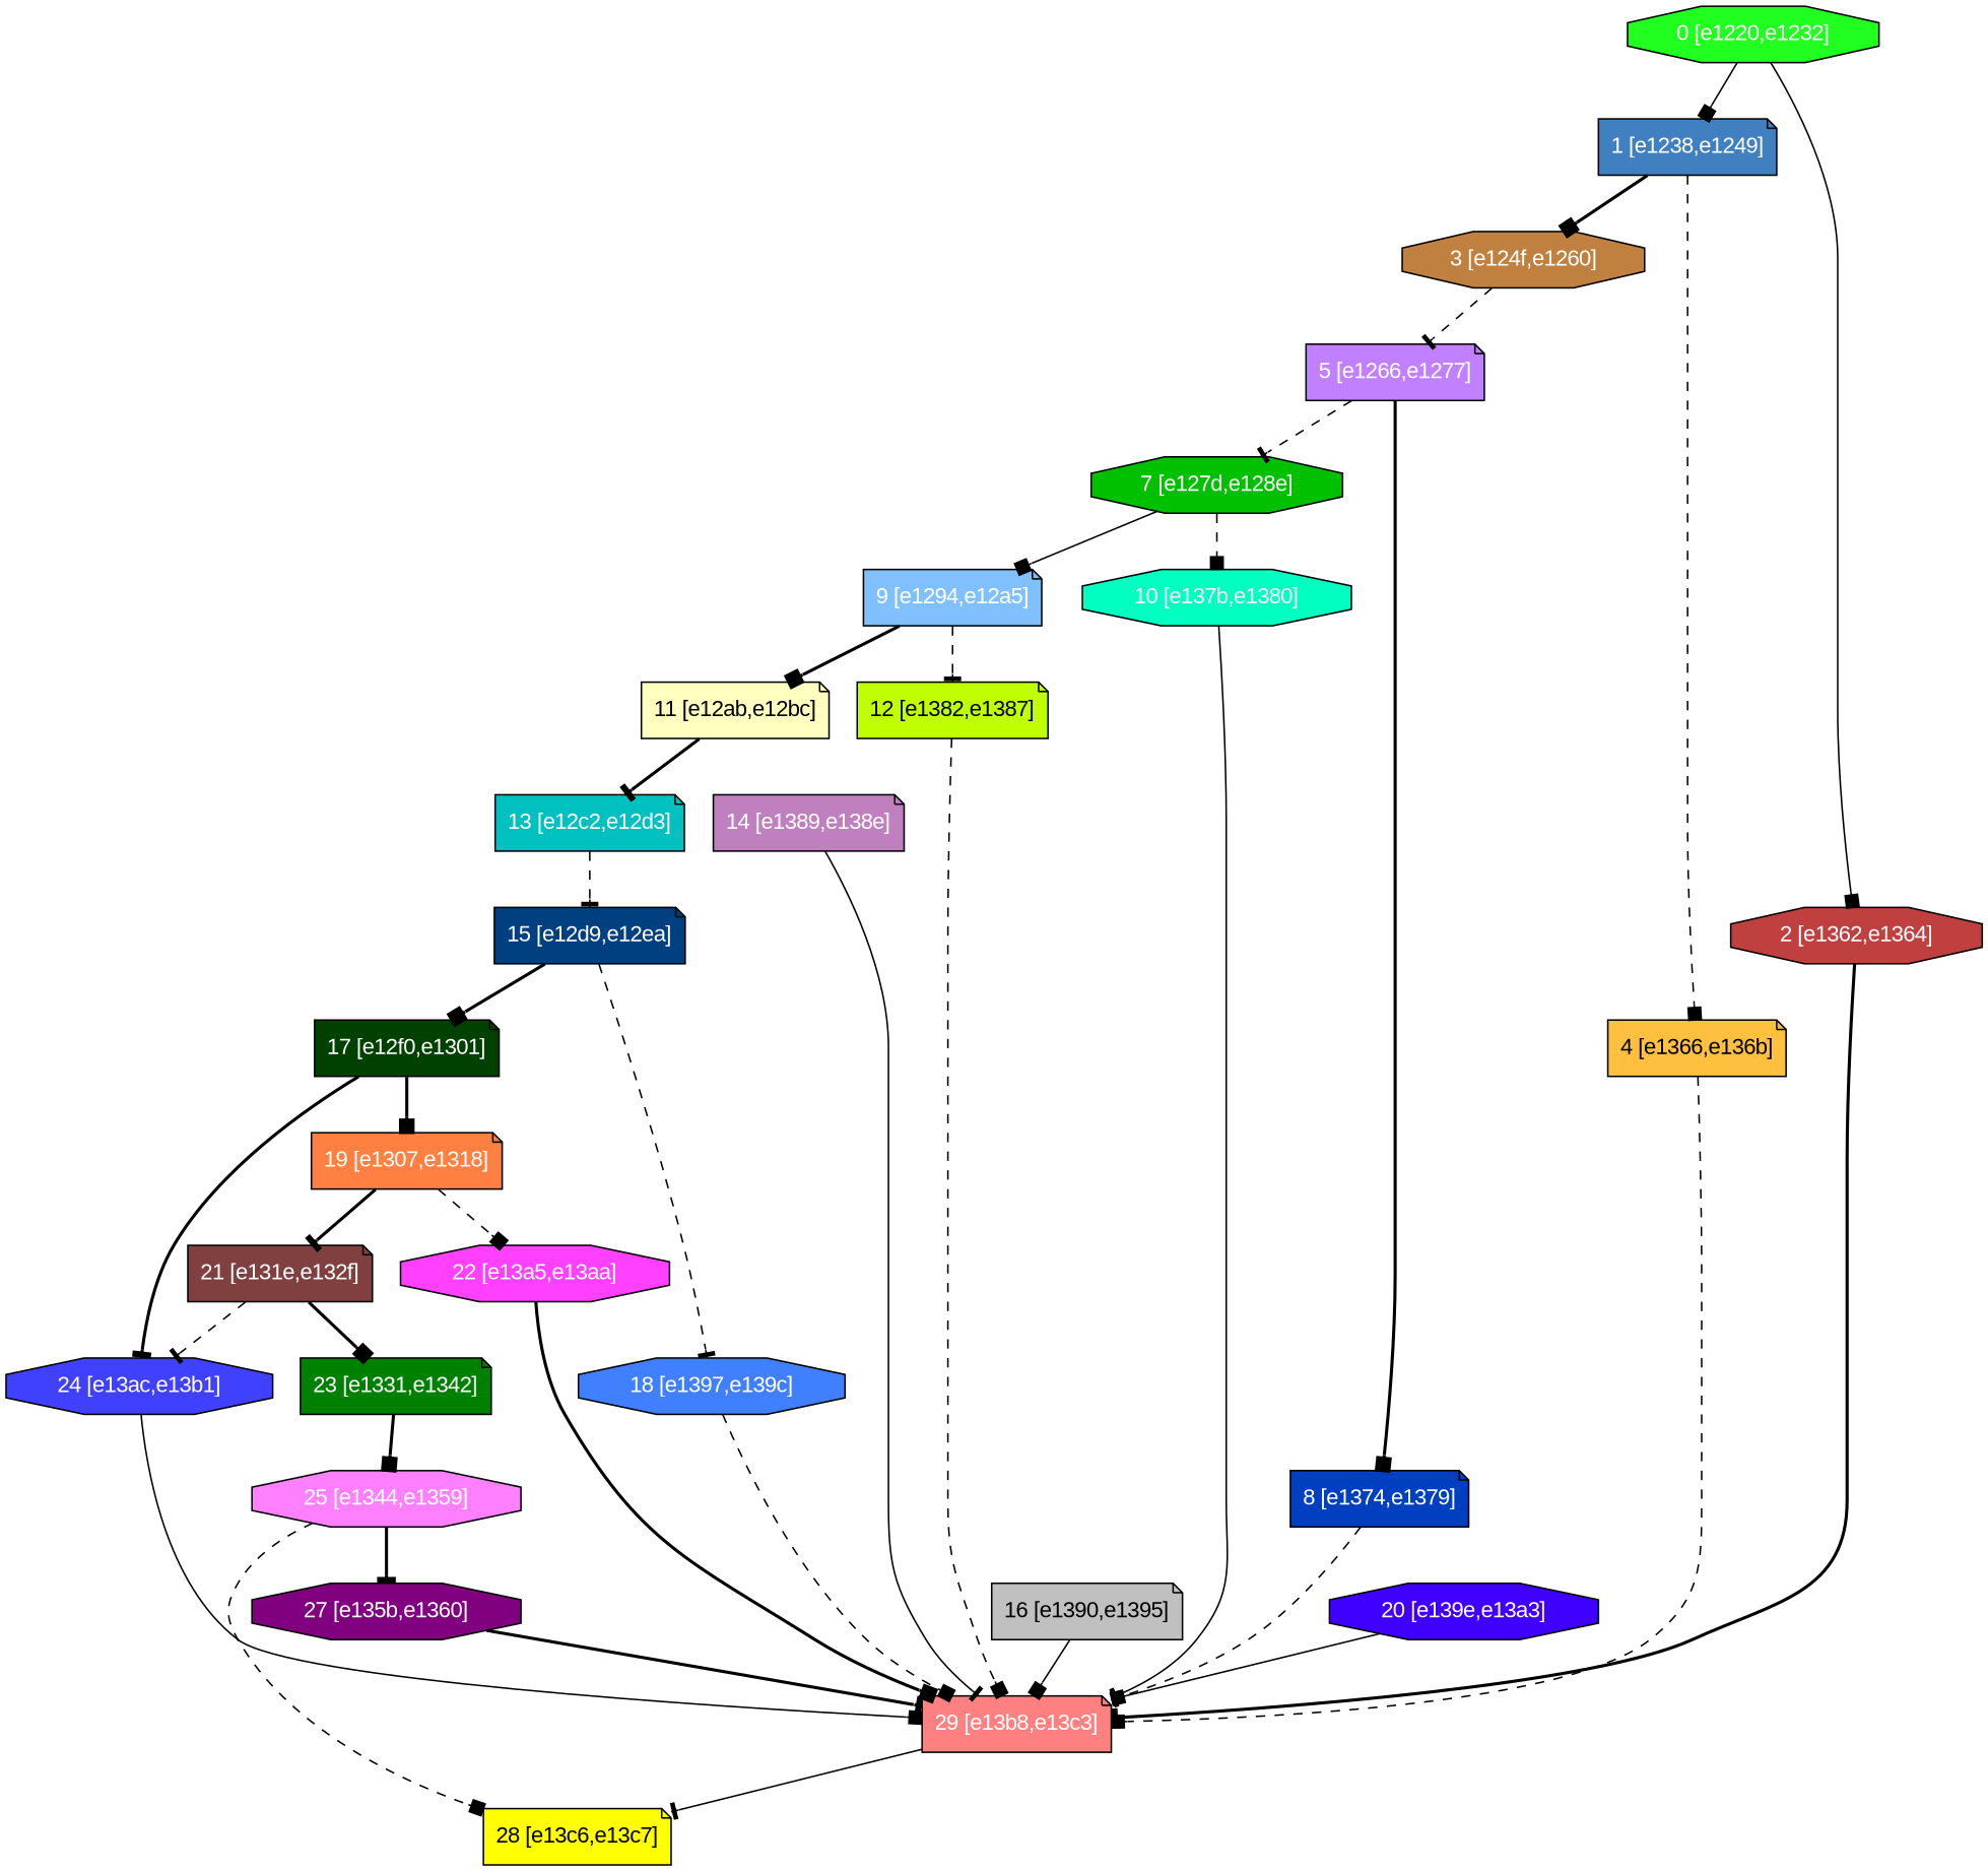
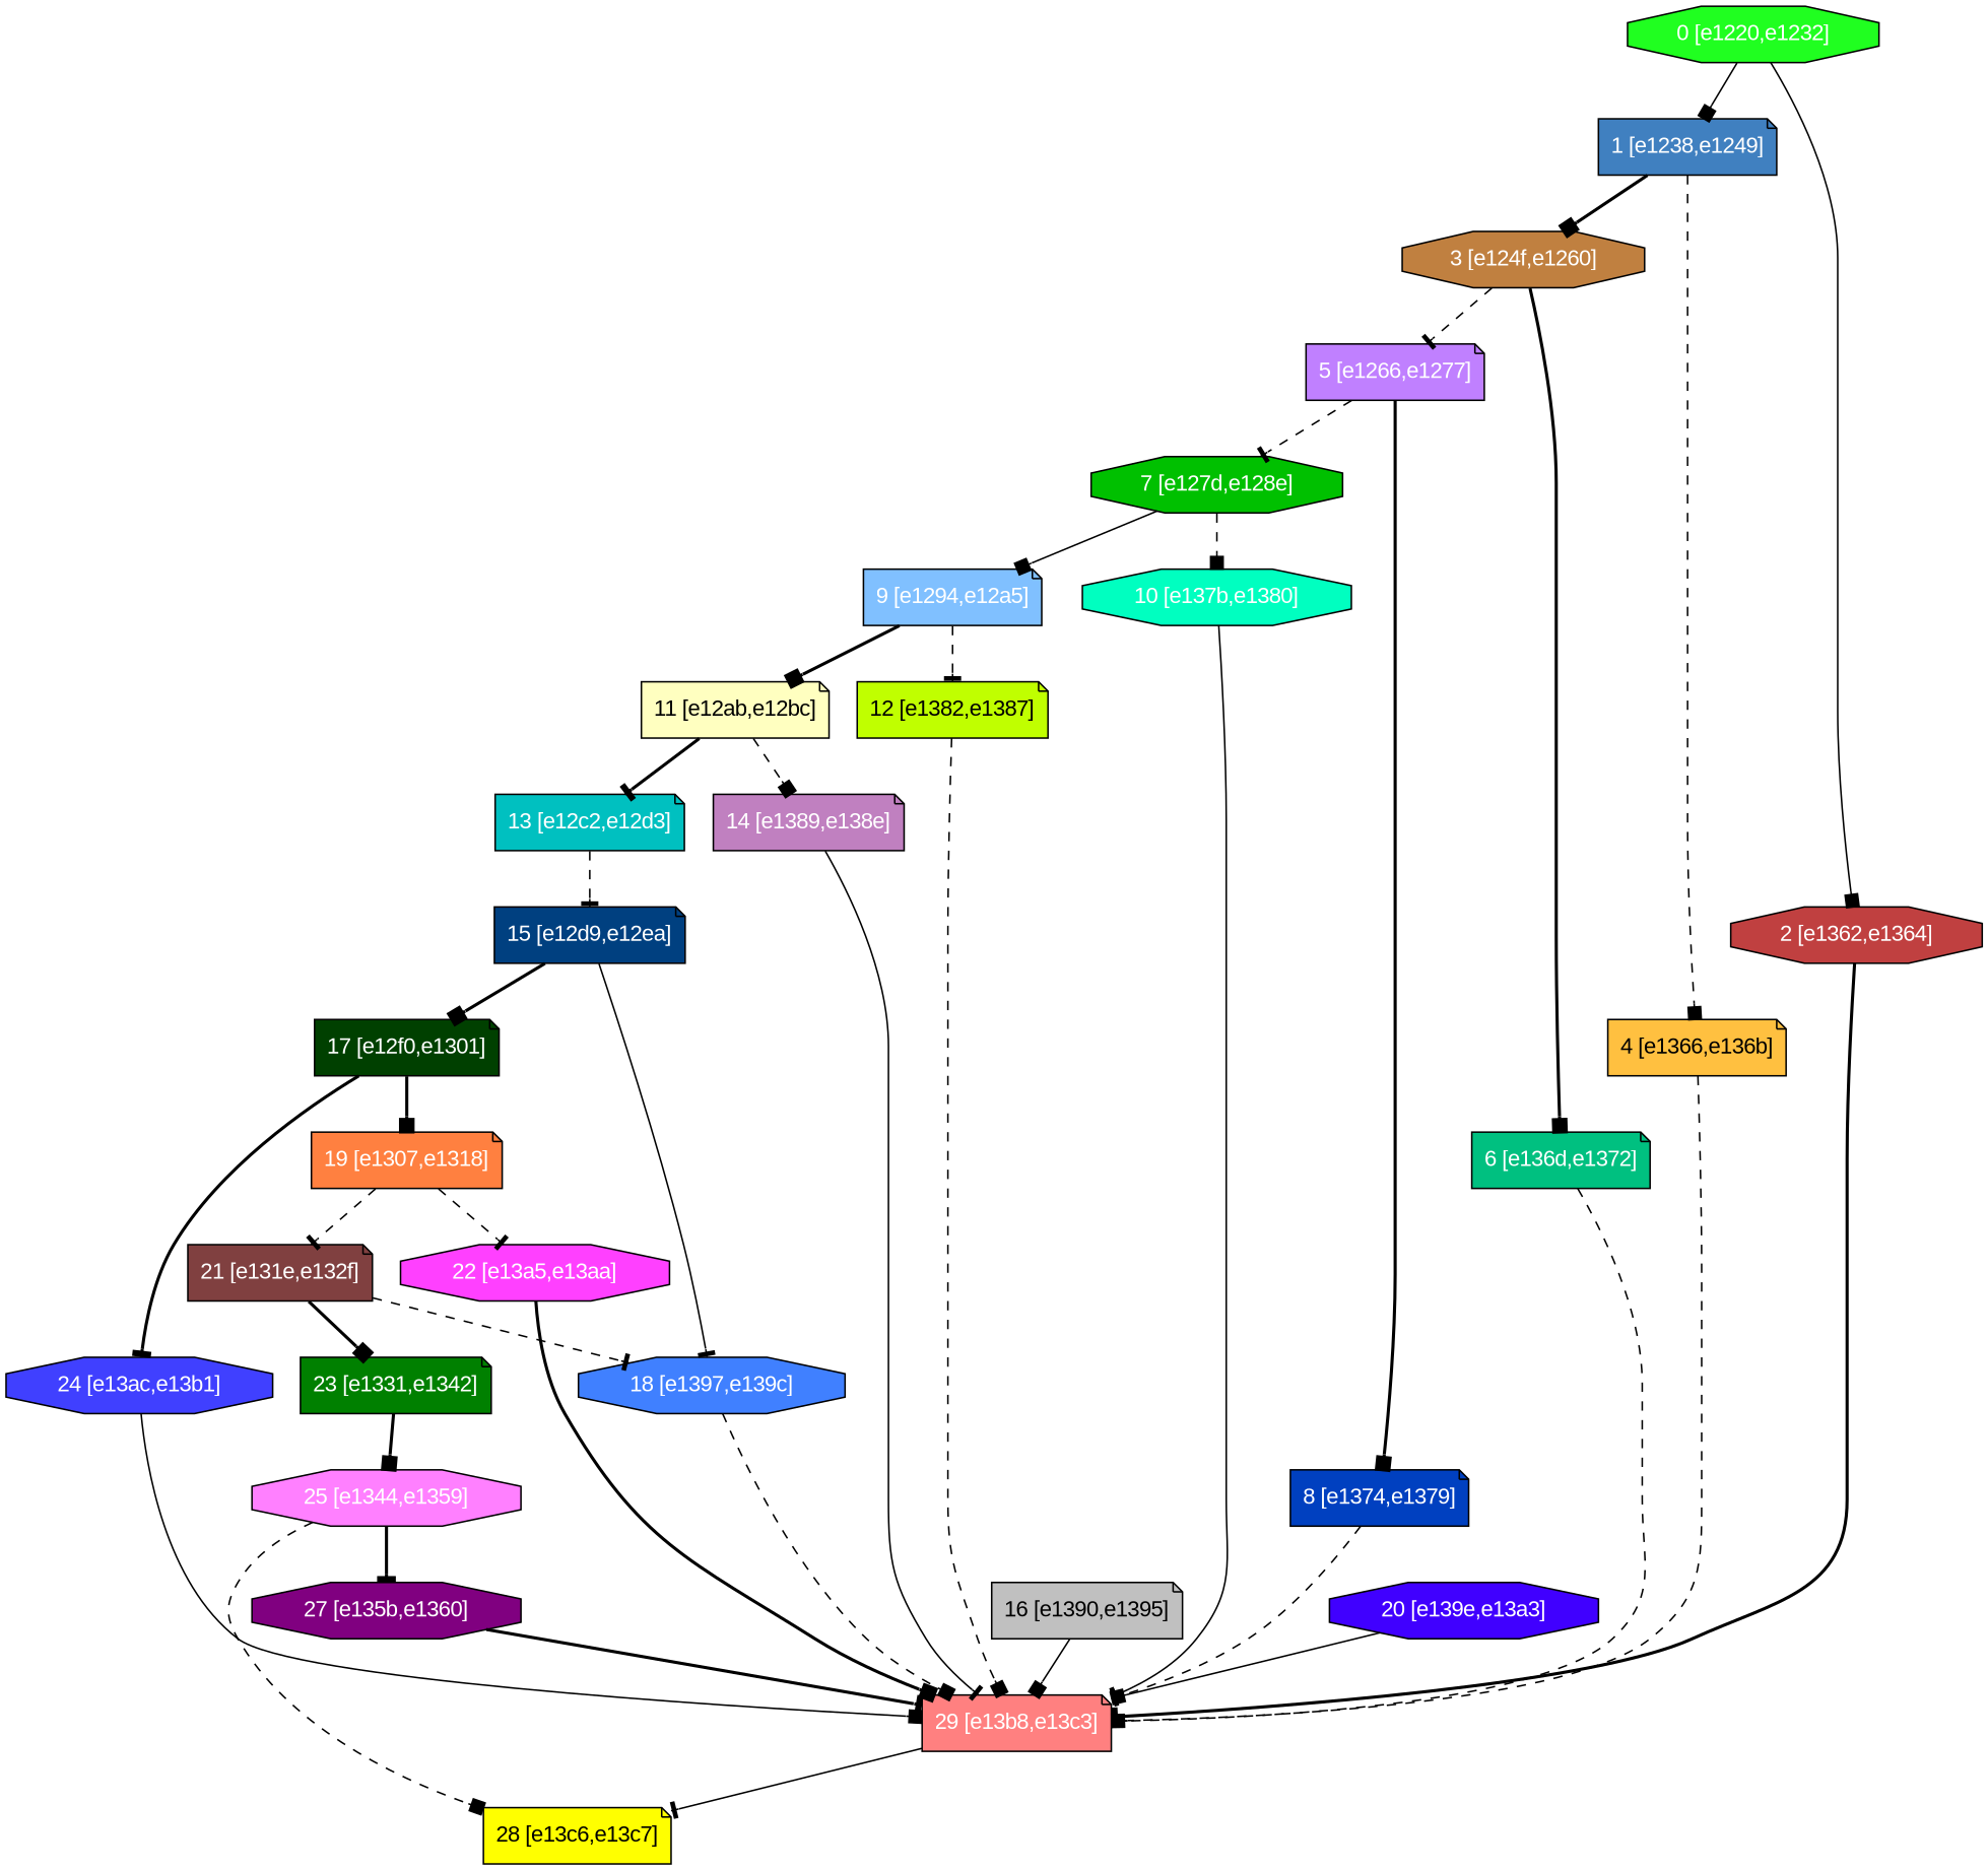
  digraph {
    fontname="Liberation Sans"
    node [fontcolor="#ffffff" fontname="Liberation Sans" shape=note style=filled]
    edge [arrowhead=box fontname="Liberation Sans" style=dashed]
    n1 [fillcolor="#20FF20" label="0 [e1220,e1232]" shape=octagon]
    n2 [fillcolor="#4080C0" label="1 [e1238,e1249]"]
    n3 [fillcolor="#C04040" label="2 [e1362,e1364]" shape=octagon]
    n4 [fillcolor="#C08040" label="3 [e124f,e1260]" shape=octagon]
    n5 [fillcolor="#FFC040" fontcolor="#000000" label="4 [e1366,e136b]"]
    n6 [fillcolor="#FF8080" label="29 [e13b8,e13c3]"]
    n7 [fillcolor="#C080FF" label="5 [e1266,e1277]"]
+   n8 [fillcolor="#00C080" label="6 [e136d,e1372]"]
    n9 [fillcolor="#FFFF00" fontcolor="#000000" label="28 [e13c6,e13c7]"]
    n10 [fillcolor="#00C000" label="7 [e127d,e128e]" shape=octagon]
    n11 [fillcolor="#0040C0" label="8 [e1374,e1379]"]
    n12 [fillcolor="#80C0FF" label="9 [e1294,e12a5]"]
    n13 [fillcolor="#00FFC0" label="10 [e137b,e1380]" shape=octagon]
    n14 [fillcolor="#FFFFC0" fontcolor="#000000" label="11 [e12ab,e12bc]"]
    n15 [fillcolor="#C0FF00" fontcolor="#000000" label="12 [e1382,e1387]"]
    n16 [fillcolor="#00C0C0" label="13 [e12c2,e12d3]"]
    n17 [fillcolor="#C080C0" label="14 [e1389,e138e]"]
    n18 [fillcolor="#004080" label="15 [e12d9,e12ea]"]
    n19 [fillcolor="#004000" label="17 [e12f0,e1301]"]
    n20 [fillcolor="#4080FF" label="18 [e1397,e139c]" shape=octagon]
    n21 [fillcolor="#C0C0C0" fontcolor="#000000" label="16 [e1390,e1395]"]
    n22 [fillcolor="#FF8040" label="19 [e1307,e1318]"]
    n23 [fillcolor="#4040FF" label="24 [e13ac,e13b1]" shape=octagon]
    n24 [fillcolor="#804040" label="21 [e131e,e132f]"]
    n25 [fillcolor="#FF40FF" label="22 [e13a5,e13aa]" shape=octagon]
    n26 [fillcolor="#4000FF" label="20 [e139e,e13a3]" shape=octagon]
    n27 [fillcolor="#008000" label="23 [e1331,e1342]"]
    n28 [fillcolor="#FF80FF" label="25 [e1344,e1359]" shape=octagon]
    n29 [fillcolor="#800080" label="27 [e135b,e1360]" shape=octagon]
    n1 -> n2 [style=solid]
    n1 -> n3 [style=solid]
    n2 -> n4 [style=bold]
    n2 -> n5
    n3 -> n6 [arrowhead=tee style=bold]
    n4 -> n7 [arrowhead=tee]
+   n4 -> n8 [style=bold]
    n5 -> n6
    n6 -> n9 [arrowhead=tee style=solid]
    n7 -> n10 [arrowhead=tee]
    n7 -> n11 [style=bold]
+   n8 -> n6
    n10 -> n12 [style=solid]
    n10 -> n13
    n11 -> n6 [arrowhead=tee]
    n12 -> n14 [style=bold]
    n12 -> n15 [arrowhead=tee]
    n13 -> n6 [arrowhead=tee style=solid]
    n14 -> n16 [arrowhead=tee style=bold]
+   n14 -> n17
    n15 -> n6
    n16 -> n18 [arrowhead=tee]
    n17 -> n6 [arrowhead=tee style=solid]
    n18 -> n19 [style=bold]
-   n18 -> n20 [arrowhead=tee]
+   n18 -> n20 [arrowhead=tee style=solid]
    n19 -> n22 [style=bold]
    n19 -> n23 [arrowhead=tee style=bold]
    n20 -> n6
    n21 -> n6 [style=solid]
-   n22 -> n24 [arrowhead=tee style=bold]
-   n22 -> n25
+   n22 -> n24 [arrowhead=tee]
+   n22 -> n25 [arrowhead=tee]
    n23 -> n6 [style=solid]
-   n24 -> n23 [arrowhead=tee]
+   n24 -> n20 [arrowhead=tee]
    n24 -> n27 [style=bold]
    n25 -> n6 [style=bold]
    n26 -> n6 [style=solid]
    n27 -> n28 [style=bold]
    n28 -> n9
    n28 -> n29 [arrowhead=tee style=bold]
    n29 -> n6 [arrowhead=tee style=bold]
  }
